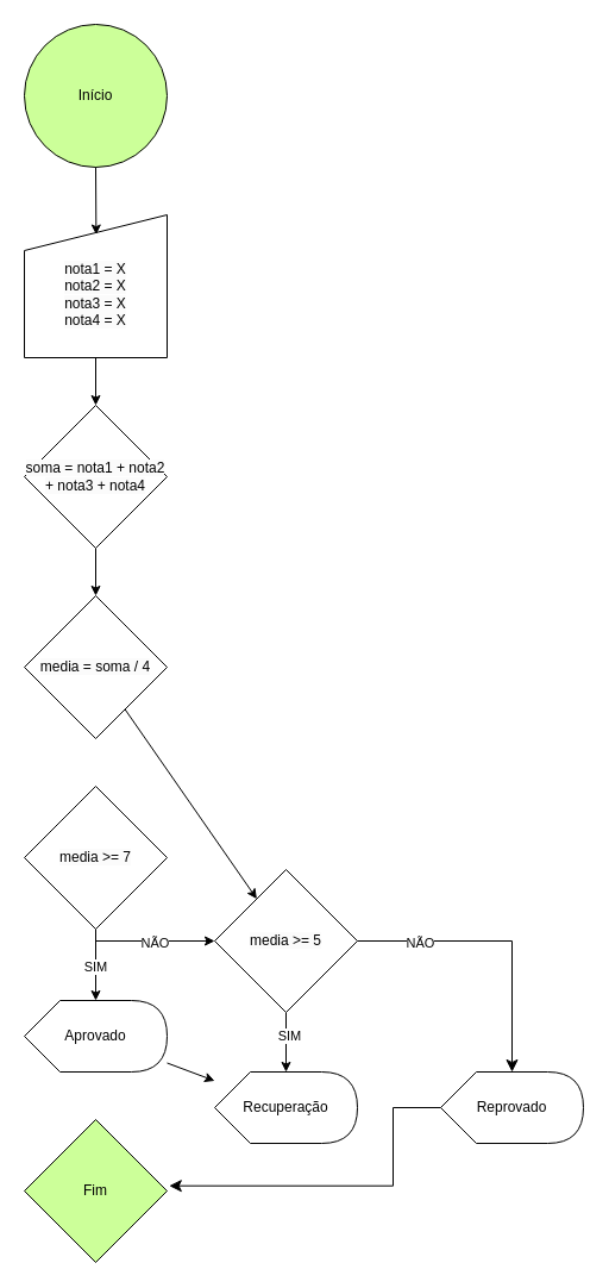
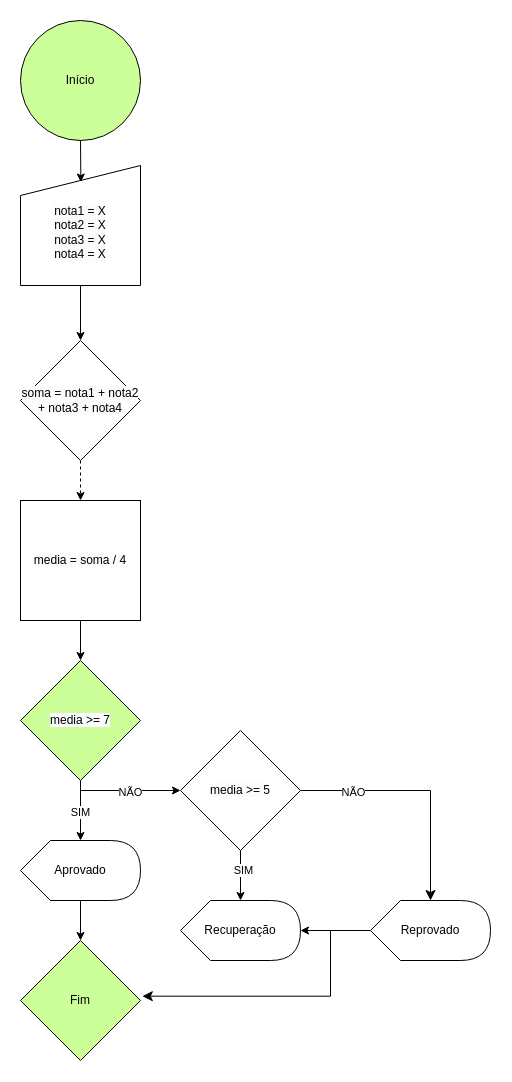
  <mxCell id="0" />
  <mxCell id="1" parent="0" />
  <mxCell id="2" value="Início" style="ellipse;whiteSpace=wrap;html=1;aspect=fixed;strokeColor=#000000;fillColor=#CCFF99;" vertex="1" parent="1"><mxGeometry x="20" y="20" width="120" height="120" as="geometry" /></mxCell>
  <mxCell id="3" style="edgeStyle=none;html=1;exitX=0.5;exitY=1;exitDx=0;exitDy=0;entryX=0.5;entryY=0;entryDx=0;entryDy=0;" edge="1" parent="1" source="4" target="6"><mxGeometry relative="1" as="geometry" /></mxCell>
- <mxCell id="4" value="&lt;div&gt;&lt;span style=&quot;scrollbar-color: light-dark(#e2e2e2, #4b4b4b)&lt;br/&gt;&#09;&#09;&#09;&#09;&#09;light-dark(#fbfbfb, var(--dark-panel-color)); background-color: rgb(251, 251, 251); color: rgb(0, 0, 0);&quot;&gt;&lt;br&gt;&lt;/span&gt;&lt;/div&gt;&lt;span style=&quot;scrollbar-color: light-dark(#e2e2e2, #4b4b4b)&lt;br/&gt;&#09;&#09;&#09;&#09;&#09;light-dark(#fbfbfb, var(--dark-panel-color)); background-color: rgb(251, 251, 251); color: rgb(0, 0, 0);&quot;&gt;nota1 = X&lt;/span&gt;&lt;br style=&quot;scrollbar-color: light-dark(#e2e2e2, #4b4b4b)&lt;br/&gt;&#09;&#09;&#09;&#09;&#09;light-dark(#fbfbfb, var(--dark-panel-color)); background-color: rgb(251, 251, 251);&quot;&gt;&lt;span style=&quot;scrollbar-color: light-dark(#e2e2e2, #4b4b4b)&lt;br/&gt;&#09;&#09;&#09;&#09;&#09;light-dark(#fbfbfb, var(--dark-panel-color)); background-color: rgb(251, 251, 251); color: rgb(0, 0, 0);&quot;&gt;nota2 = X&lt;/span&gt;&lt;br style=&quot;scrollbar-color: light-dark(#e2e2e2, #4b4b4b)&lt;br/&gt;&#09;&#09;&#09;&#09;&#09;light-dark(#fbfbfb, var(--dark-panel-color)); background-color: rgb(251, 251, 251);&quot;&gt;&lt;span style=&quot;scrollbar-color: light-dark(#e2e2e2, #4b4b4b)&lt;br/&gt;&#09;&#09;&#09;&#09;&#09;light-dark(#fbfbfb, var(--dark-panel-color)); background-color: rgb(251, 251, 251); color: rgb(0, 0, 0);&quot;&gt;nota3 = X&lt;/span&gt;&lt;br style=&quot;scrollbar-color: light-dark(#e2e2e2, #4b4b4b)&lt;br/&gt;&#09;&#09;&#09;&#09;&#09;light-dark(#fbfbfb, var(--dark-panel-color)); background-color: rgb(251, 251, 251);&quot;&gt;&lt;span style=&quot;scrollbar-color: light-dark(#e2e2e2, #4b4b4b)&lt;br/&gt;&#09;&#09;&#09;&#09;&#09;light-dark(#fbfbfb, var(--dark-panel-color)); background-color: rgb(251, 251, 251); color: rgb(0, 0, 0);&quot;&gt;nota4 = X&lt;/span&gt;" style="shape=manualInput;whiteSpace=wrap;html=1;strokeColor=#000000;" vertex="1" parent="1"><mxGeometry x="20" y="180" width="120" height="120" as="geometry" /></mxCell>
- <mxCell id="5" style="edgeStyle=none;html=1;" edge="1" parent="1" source="6" target="8"><mxGeometry relative="1" as="geometry" /></mxCell>
+ <mxCell id="4" value="&lt;div&gt;&lt;span style=&quot;scrollbar-color: light-dark(#e2e2e2, #4b4b4b)&lt;br/&gt;&#09;&#09;&#09;&#09;&#09;light-dark(#fbfbfb, var(--dark-panel-color)); background-color: rgb(251, 251, 251); color: rgb(0, 0, 0);&quot;&gt;&lt;br&gt;&lt;/span&gt;&lt;/div&gt;&lt;span style=&quot;scrollbar-color: light-dark(#e2e2e2, #4b4b4b)&lt;br/&gt;&#09;&#09;&#09;&#09;&#09;light-dark(#fbfbfb, var(--dark-panel-color)); background-color: rgb(251, 251, 251); color: rgb(0, 0, 0);&quot;&gt;nota1 = X&lt;/span&gt;&lt;br style=&quot;scrollbar-color: light-dark(#e2e2e2, #4b4b4b)&lt;br/&gt;&#09;&#09;&#09;&#09;&#09;light-dark(#fbfbfb, var(--dark-panel-color)); background-color: rgb(251, 251, 251);&quot;&gt;&lt;span style=&quot;scrollbar-color: light-dark(#e2e2e2, #4b4b4b)&lt;br/&gt;&#09;&#09;&#09;&#09;&#09;light-dark(#fbfbfb, var(--dark-panel-color)); background-color: rgb(251, 251, 251); color: rgb(0, 0, 0);&quot;&gt;nota2 = X&lt;/span&gt;&lt;br style=&quot;scrollbar-color: light-dark(#e2e2e2, #4b4b4b)&lt;br/&gt;&#09;&#09;&#09;&#09;&#09;light-dark(#fbfbfb, var(--dark-panel-color)); background-color: rgb(251, 251, 251);&quot;&gt;&lt;span style=&quot;scrollbar-color: light-dark(#e2e2e2, #4b4b4b)&lt;br/&gt;&#09;&#09;&#09;&#09;&#09;light-dark(#fbfbfb, var(--dark-panel-color)); background-color: rgb(251, 251, 251); color: rgb(0, 0, 0);&quot;&gt;nota3 = X&lt;/span&gt;&lt;br style=&quot;scrollbar-color: light-dark(#e2e2e2, #4b4b4b)&lt;br/&gt;&#09;&#09;&#09;&#09;&#09;light-dark(#fbfbfb, var(--dark-panel-color)); background-color: rgb(251, 251, 251);&quot;&gt;&lt;span style=&quot;scrollbar-color: light-dark(#e2e2e2, #4b4b4b)&lt;br/&gt;&#09;&#09;&#09;&#09;&#09;light-dark(#fbfbfb, var(--dark-panel-color)); background-color: rgb(251, 251, 251); color: rgb(0, 0, 0);&quot;&gt;nota4 = X&lt;/span&gt;" style="shape=manualInput;whiteSpace=wrap;html=1;strokeColor=#000000;" vertex="1" parent="1"><mxGeometry x="20" y="165" width="120" height="120" as="geometry" /></mxCell>
+ <mxCell id="5" style="edgeStyle=none;html=1;dashed=1;" edge="1" parent="1" source="6" target="8"><mxGeometry relative="1" as="geometry" /></mxCell>
  <mxCell id="6" value="&lt;span style=&quot;color: rgb(0, 0, 0); background-color: rgb(251, 251, 251);&quot;&gt;soma = nota1 + nota2 + nota3 + nota4&lt;/span&gt;" style="rhombus;whiteSpace=wrap;html=1;" vertex="1" parent="1"><mxGeometry x="20" y="340" width="120" height="120" as="geometry" /></mxCell>
- <mxCell id="7" style="edgeStyle=none;html=1;" edge="1" parent="1" source="8" target="18"><mxGeometry relative="1" as="geometry" /></mxCell>
- <mxCell id="8" value="&lt;span style=&quot;color: rgb(0, 0, 0); background-color: rgb(251, 251, 251);&quot;&gt;media = soma / 4&lt;/span&gt;" style="rhombus;whiteSpace=wrap;html=1;" vertex="1" parent="1"><mxGeometry x="20" y="500" width="120" height="120" as="geometry" /></mxCell>
+ <mxCell id="7" style="edgeStyle=none;html=1;entryX=0.5;entryY=0;entryDx=0;entryDy=0;" edge="1" parent="1" source="8" target="10"><mxGeometry relative="1" as="geometry" /></mxCell>
+ <mxCell id="8" value="&lt;span style=&quot;color: rgb(0, 0, 0); background-color: rgb(251, 251, 251);&quot;&gt;media = soma / 4&lt;/span&gt;" style="rounded=0;whiteSpace=wrap;html=1;" vertex="1" parent="1"><mxGeometry x="20" y="500" width="120" height="120" as="geometry" /></mxCell>
  <mxCell id="9" style="edgeStyle=none;html=1;entryX=0.503;entryY=0.138;entryDx=0;entryDy=0;entryPerimeter=0;" edge="1" parent="1" source="2" target="4"><mxGeometry relative="1" as="geometry" /></mxCell>
- <mxCell id="10" value="&lt;span style=&quot;color: rgb(0, 0, 0); background-color: rgb(251, 251, 251);&quot;&gt;media &amp;gt;= 7&lt;/span&gt;" style="rhombus;whiteSpace=wrap;html=1;" vertex="1" parent="1"><mxGeometry x="20" y="660" width="120" height="120" as="geometry" /></mxCell>
- <mxCell id="11" style="edgeStyle=none;html=1;" edge="1" parent="1" source="12" target="21"><mxGeometry relative="1" as="geometry" /></mxCell>
+ <mxCell id="10" value="&lt;span style=&quot;color: rgb(0, 0, 0); background-color: rgb(251, 251, 251);&quot;&gt;media &amp;gt;= 7&lt;/span&gt;" style="rhombus;whiteSpace=wrap;html=1;fillColor=#ccff99;" vertex="1" parent="1"><mxGeometry x="20" y="660" width="120" height="120" as="geometry" /></mxCell>
+ <mxCell id="11" style="edgeStyle=none;html=1;entryX=0.5;entryY=0;entryDx=0;entryDy=0;" edge="1" parent="1" source="12" target="15"><mxGeometry relative="1" as="geometry" /></mxCell>
  <mxCell id="12" value="Aprovado" style="shape=display;whiteSpace=wrap;html=1;" vertex="1" parent="1"><mxGeometry x="20" y="840" width="120" height="60" as="geometry" /></mxCell>
  <mxCell id="13" style="edgeStyle=none;html=1;entryX=0;entryY=0;entryDx=60;entryDy=0;entryPerimeter=0;" edge="1" parent="1" source="10" target="12"><mxGeometry relative="1" as="geometry" /></mxCell>
  <mxCell id="14" value="SIM" style="edgeLabel;html=1;align=center;verticalAlign=middle;resizable=0;points=[];fillColor=#FFFFFF;" vertex="1" connectable="0" parent="13"><mxGeometry x="0.019" y="-1" relative="1" as="geometry"><mxPoint as="offset" /></mxGeometry></mxCell>
  <mxCell id="15" value="Fim" style="rhombus;whiteSpace=wrap;html=1;aspect=fixed;strokeColor=#000000;fillColor=#CCFF99;" vertex="1" parent="1"><mxGeometry x="20" y="940" width="120" height="120" as="geometry" /></mxCell>
  <mxCell id="16" style="edgeStyle=none;html=1;" edge="1" parent="1" source="18" target="21"><mxGeometry relative="1" as="geometry" /></mxCell>
  <mxCell id="17" value="SIM" style="edgeLabel;html=1;align=center;verticalAlign=middle;resizable=0;points=[];" vertex="1" connectable="0" parent="16"><mxGeometry x="-0.232" y="2" relative="1" as="geometry"><mxPoint as="offset" /></mxGeometry></mxCell>
  <mxCell id="18" value="&lt;span style=&quot;color: rgb(0, 0, 0); background-color: rgb(251, 251, 251);&quot;&gt;media &amp;gt;= 5&lt;/span&gt;" style="rhombus;whiteSpace=wrap;html=1;" vertex="1" parent="1"><mxGeometry x="180" y="730" width="120" height="120" as="geometry" /></mxCell>
  <mxCell id="19" value="" style="endArrow=classic;html=1;entryX=0;entryY=0.5;entryDx=0;entryDy=0;" edge="1" parent="1" target="18"><mxGeometry width="50" height="50" relative="1" as="geometry"><mxPoint x="80" y="790" as="sourcePoint" /><mxPoint x="230" y="910" as="targetPoint" /></mxGeometry></mxCell>
  <mxCell id="20" value="NÃO" style="edgeLabel;html=1;align=center;verticalAlign=middle;resizable=0;points=[];" vertex="1" connectable="0" parent="19"><mxGeometry x="-0.028" y="-1" relative="1" as="geometry"><mxPoint as="offset" /></mxGeometry></mxCell>
  <mxCell id="21" value="Recuperação" style="shape=display;whiteSpace=wrap;html=1;" vertex="1" parent="1"><mxGeometry x="180" y="900" width="120" height="60" as="geometry" /></mxCell>
  <mxCell id="22" value="Reprovado" style="shape=display;whiteSpace=wrap;html=1;" vertex="1" parent="1"><mxGeometry x="370" y="900" width="120" height="60" as="geometry" /></mxCell>
  <mxCell id="23" value="" style="edgeStyle=segmentEdgeStyle;endArrow=classic;html=1;curved=0;rounded=0;endSize=8;startSize=8;entryX=0;entryY=0;entryDx=60;entryDy=0;entryPerimeter=0;" edge="1" parent="1" source="18" target="22"><mxGeometry width="50" height="50" relative="1" as="geometry"><mxPoint x="320" y="790" as="sourcePoint" /><mxPoint x="370" y="740" as="targetPoint" /></mxGeometry></mxCell>
  <mxCell id="24" value="NÃO" style="edgeLabel;html=1;align=center;verticalAlign=middle;resizable=0;points=[];" vertex="1" connectable="0" parent="23"><mxGeometry x="-0.566" y="-1" relative="1" as="geometry"><mxPoint as="offset" /></mxGeometry></mxCell>
+ <mxCell id="25" style="edgeStyle=none;html=1;entryX=1;entryY=0.5;entryDx=0;entryDy=0;entryPerimeter=0;" edge="1" parent="1" source="22" target="21"><mxGeometry relative="1" as="geometry"><Array as="points"><mxPoint x="340" y="930" /></Array></mxGeometry></mxCell>
  <mxCell id="26" value="" style="edgeStyle=segmentEdgeStyle;endArrow=classic;html=1;curved=0;rounded=0;endSize=8;startSize=8;entryX=1.015;entryY=0.464;entryDx=0;entryDy=0;entryPerimeter=0;" edge="1" parent="1" source="22" target="15"><mxGeometry width="50" height="50" relative="1" as="geometry"><mxPoint x="340" y="950" as="sourcePoint" /><mxPoint x="210" y="995" as="targetPoint" /><Array as="points"><mxPoint x="330" y="930" /><mxPoint x="330" y="996" /></Array></mxGeometry></mxCell>
